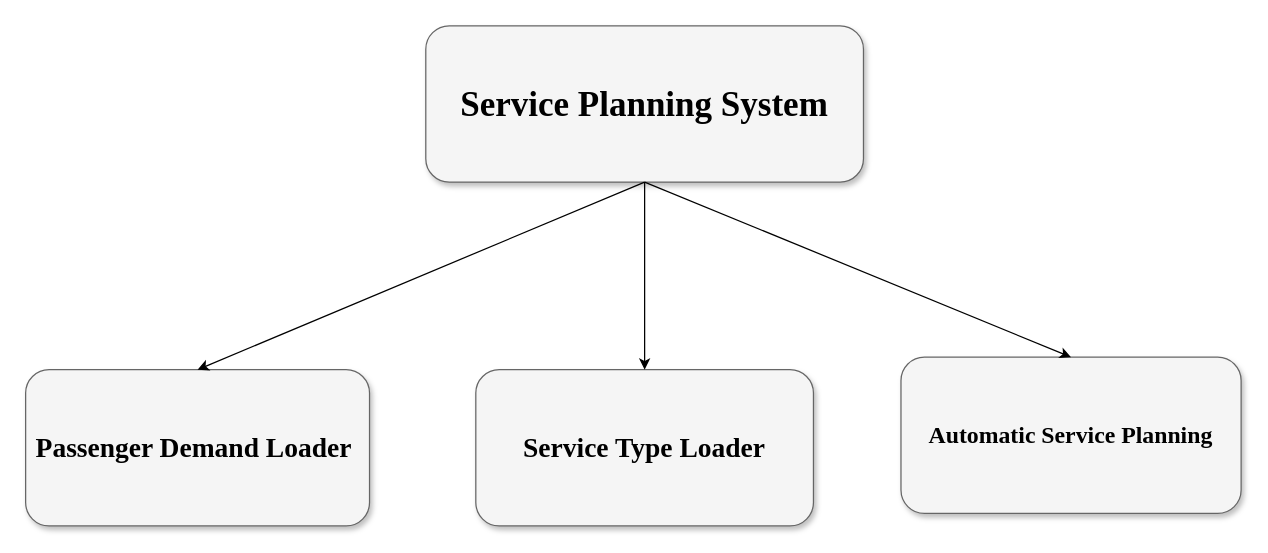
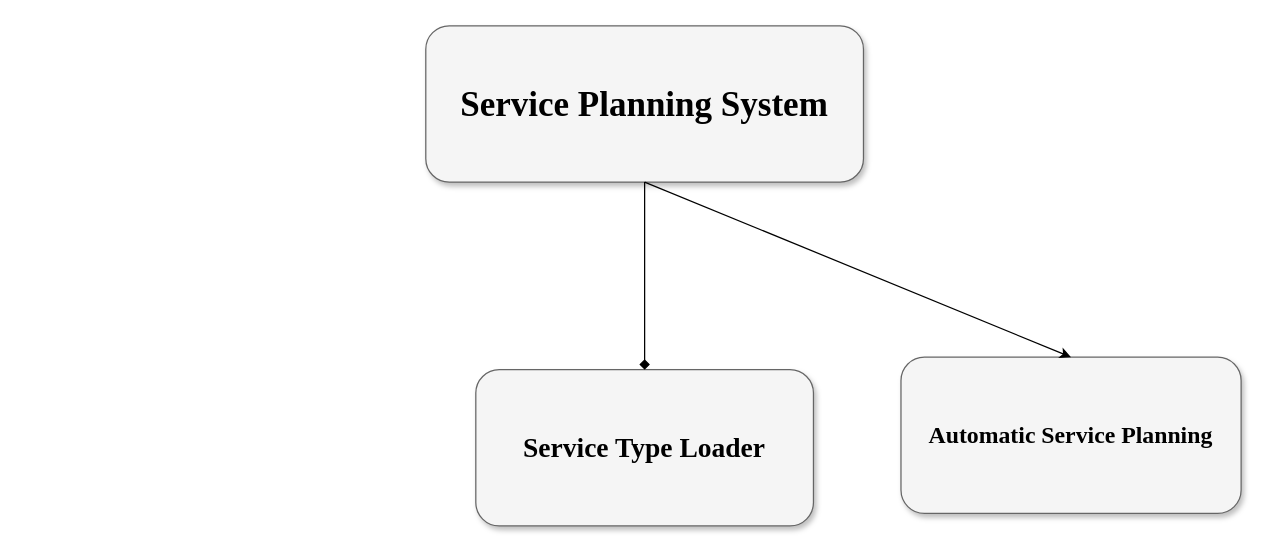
  <mxCell id="0" style=";html=1;" />
  <mxCell id="1" style=";html=1;" parent="0" />
  <mxCell id="2" value="&lt;font style=&quot;font-size: 28px&quot;&gt;Service Planning System&lt;/font&gt;" style="whiteSpace=wrap;html=1;rounded=1;shadow=1;strokeWidth=1;fontSize=19;align=center;fillColor=#f5f5f5;strokeColor=#666666;fontFamily=THsarabun New;fontStyle=1" parent="1" vertex="1"><mxGeometry x="340" y="20" width="350" height="125" as="geometry" /></mxCell>
  <mxCell id="3" value="&lt;font style=&quot;font-size: 22px&quot;&gt;Service Type Loader&lt;/font&gt;" style="whiteSpace=wrap;html=1;rounded=1;shadow=1;strokeWidth=1;fontSize=19;align=center;fillColor=#f5f5f5;strokeColor=#666666;fontFamily=THsarabun New;fontStyle=1" parent="1" vertex="1"><mxGeometry x="380" y="295" width="270" height="125" as="geometry" /></mxCell>
- <mxCell id="4" value="&lt;font style=&quot;font-size: 22px&quot;&gt;Passenger Demand Loader&amp;nbsp;&lt;/font&gt;" style="whiteSpace=wrap;html=1;rounded=1;shadow=1;strokeWidth=1;fontSize=19;align=center;fillColor=#f5f5f5;strokeColor=#666666;fontFamily=THsarabun New;fontStyle=1" parent="1" vertex="1"><mxGeometry x="20" y="295" width="275" height="125" as="geometry" /></mxCell>
  <mxCell id="5" value="Automatic Service Planning" style="whiteSpace=wrap;html=1;rounded=1;shadow=1;strokeWidth=1;fontSize=19;align=center;fillColor=#f5f5f5;strokeColor=#666666;fontFamily=THsarabun New;fontStyle=1" parent="1" vertex="1"><mxGeometry x="720" y="285" width="272" height="125" as="geometry" /></mxCell>
- <mxCell id="6" value="" style="endArrow=classic;html=1;exitX=0.5;exitY=1;exitDx=0;exitDy=0;entryX=0.5;entryY=0;entryDx=0;entryDy=0;fontFamily=THsarabun New;fontStyle=1;fontSize=19;" edge="1" parent="1" source="2" target="4"><mxGeometry width="50" height="50" relative="1" as="geometry"><mxPoint x="190" y="510" as="sourcePoint" /><mxPoint x="70" y="450" as="targetPoint" /></mxGeometry></mxCell>
- <mxCell id="7" value="" style="endArrow=classic;html=1;exitX=0.5;exitY=1;exitDx=0;exitDy=0;entryX=0.5;entryY=0;entryDx=0;entryDy=0;fontFamily=THsarabun New;fontStyle=1;fontSize=19;" edge="1" parent="1" source="2" target="3"><mxGeometry width="50" height="50" relative="1" as="geometry"><mxPoint x="524.714" y="154.714" as="sourcePoint" /><mxPoint x="167.571" y="304.714" as="targetPoint" /></mxGeometry></mxCell>
+ <mxCell id="7" value="" style="endArrow=diamond;html=1;exitX=0.5;exitY=1;exitDx=0;exitDy=0;entryX=0.5;entryY=0;entryDx=0;entryDy=0;fontFamily=THsarabun New;fontStyle=1;fontSize=19;" edge="1" parent="1" source="2" target="3"><mxGeometry width="50" height="50" relative="1" as="geometry"><mxPoint x="524.714" y="154.714" as="sourcePoint" /><mxPoint x="167.571" y="304.714" as="targetPoint" /></mxGeometry></mxCell>
  <mxCell id="8" value="" style="endArrow=classic;html=1;exitX=0.5;exitY=1;exitDx=0;exitDy=0;entryX=0.5;entryY=0;entryDx=0;entryDy=0;fontFamily=THsarabun New;fontStyle=1;fontSize=19;" edge="1" parent="1" source="2" target="5"><mxGeometry width="50" height="50" relative="1" as="geometry"><mxPoint x="534.714" y="164.714" as="sourcePoint" /><mxPoint x="177.571" y="314.714" as="targetPoint" /></mxGeometry></mxCell>
